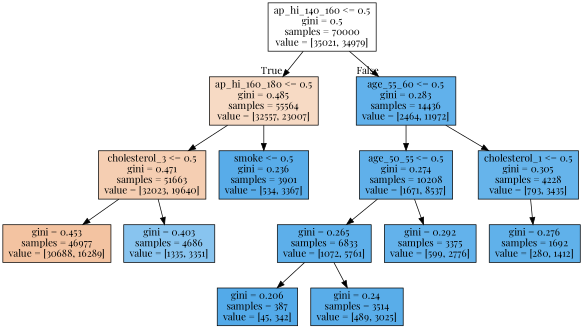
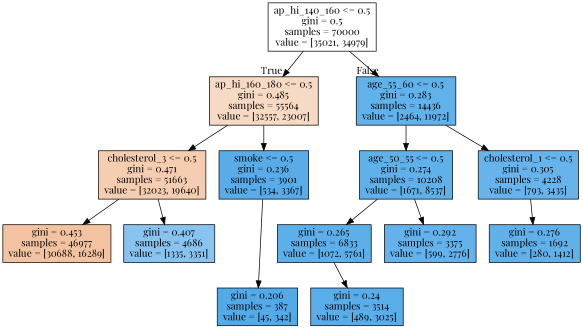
  digraph {
    fontname="Playfair Display"
    node [color=black fontname="Playfair Display" shape=box style=filled]
    edge [fontname="Playfair Display"]
    n1 [fillcolor="#e5813900" label="ap_hi_140_160 <= 0.5\ngini = 0.5\nsamples = 70000\nvalue = [35021, 34979]"]
    n2 [fillcolor="#e581394b" label="ap_hi_160_180 <= 0.5\ngini = 0.485\nsamples = 55564\nvalue = [32557, 23007]"]
    n3 [fillcolor="#399de5cb" label="age_55_60 <= 0.5\ngini = 0.283\nsamples = 14436\nvalue = [2464, 11972]"]
    n4 [fillcolor="#e5813963" label="cholesterol_3 <= 0.5\ngini = 0.471\nsamples = 51663\nvalue = [32023, 19640]"]
    n5 [fillcolor="#399de5d7" label="smoke <= 0.5\ngini = 0.236\nsamples = 3901\nvalue = [534, 3367]"]
    n6 [fillcolor="#399de5cd" label="age_50_55 <= 0.5\ngini = 0.274\nsamples = 10208\nvalue = [1671, 8537]"]
    n7 [fillcolor="#399de5c4" label="cholesterol_1 <= 0.5\ngini = 0.305\nsamples = 4228\nvalue = [793, 3435]"]
    n8 [fillcolor="#e5813978" label="gini = 0.453\nsamples = 46977\nvalue = [30688, 16289]"]
-   n9 [fillcolor="#399de599" label="gini = 0.403\nsamples = 4686\nvalue = [1335, 3351]"]
+   n9 [fillcolor="#399de599" label="gini = 0.407\nsamples = 4686\nvalue = [1335, 3351]"]
    n10 [fillcolor="#399de5dd" label="gini = 0.206\nsamples = 387\nvalue = [45, 342]"]
    n11 [fillcolor="#399de5d6" label="gini = 0.24\nsamples = 3514\nvalue = [489, 3025]"]
    n12 [fillcolor="#399de5d0" label="gini = 0.265\nsamples = 6833\nvalue = [1072, 5761]"]
    n13 [fillcolor="#399de5c8" label="gini = 0.292\nsamples = 3375\nvalue = [599, 2776]"]
    n14 [fillcolor="#399de5cc" label="gini = 0.276\nsamples = 1692\nvalue = [280, 1412]"]
    n1 -> n2 [headlabel=True labelangle=45 labeldistance=2.5]
    n1 -> n3 [headlabel=False labelangle=-45 labeldistance=2.5]
    n2 -> n4
    n2 -> n5
    n3 -> n6
    n3 -> n7
    n4 -> n8
    n4 -> n9
-   n12 -> n10
+   n5 -> n10
    n6 -> n12
    n6 -> n13
    n7 -> n14
    n12 -> n11
  }
